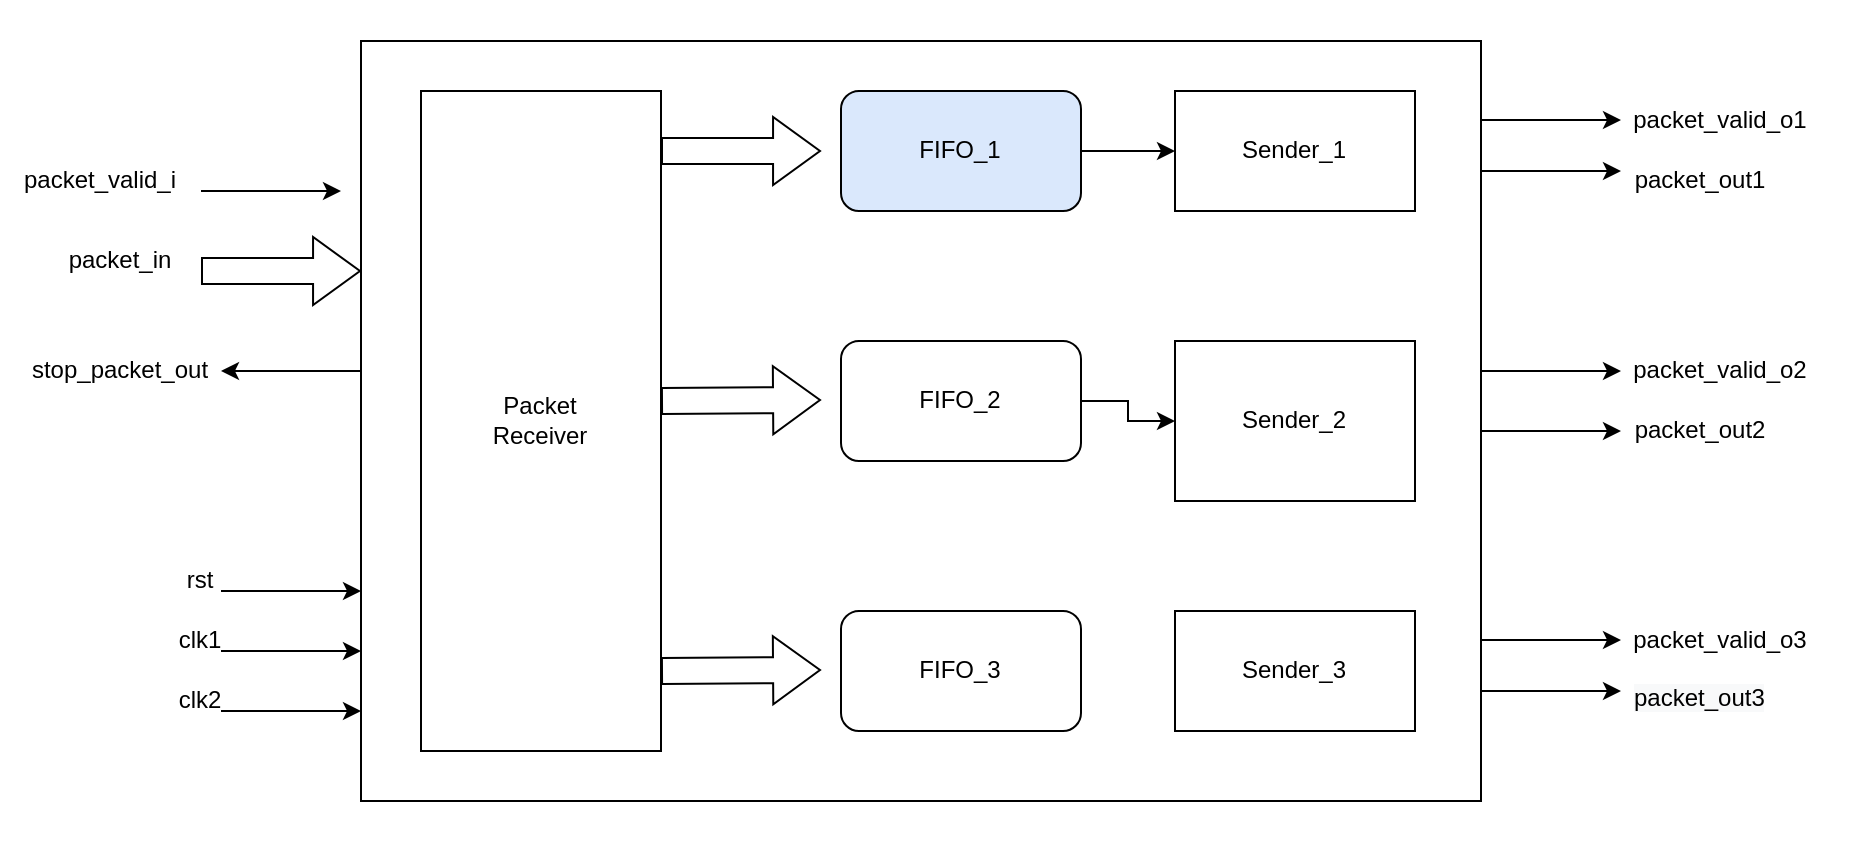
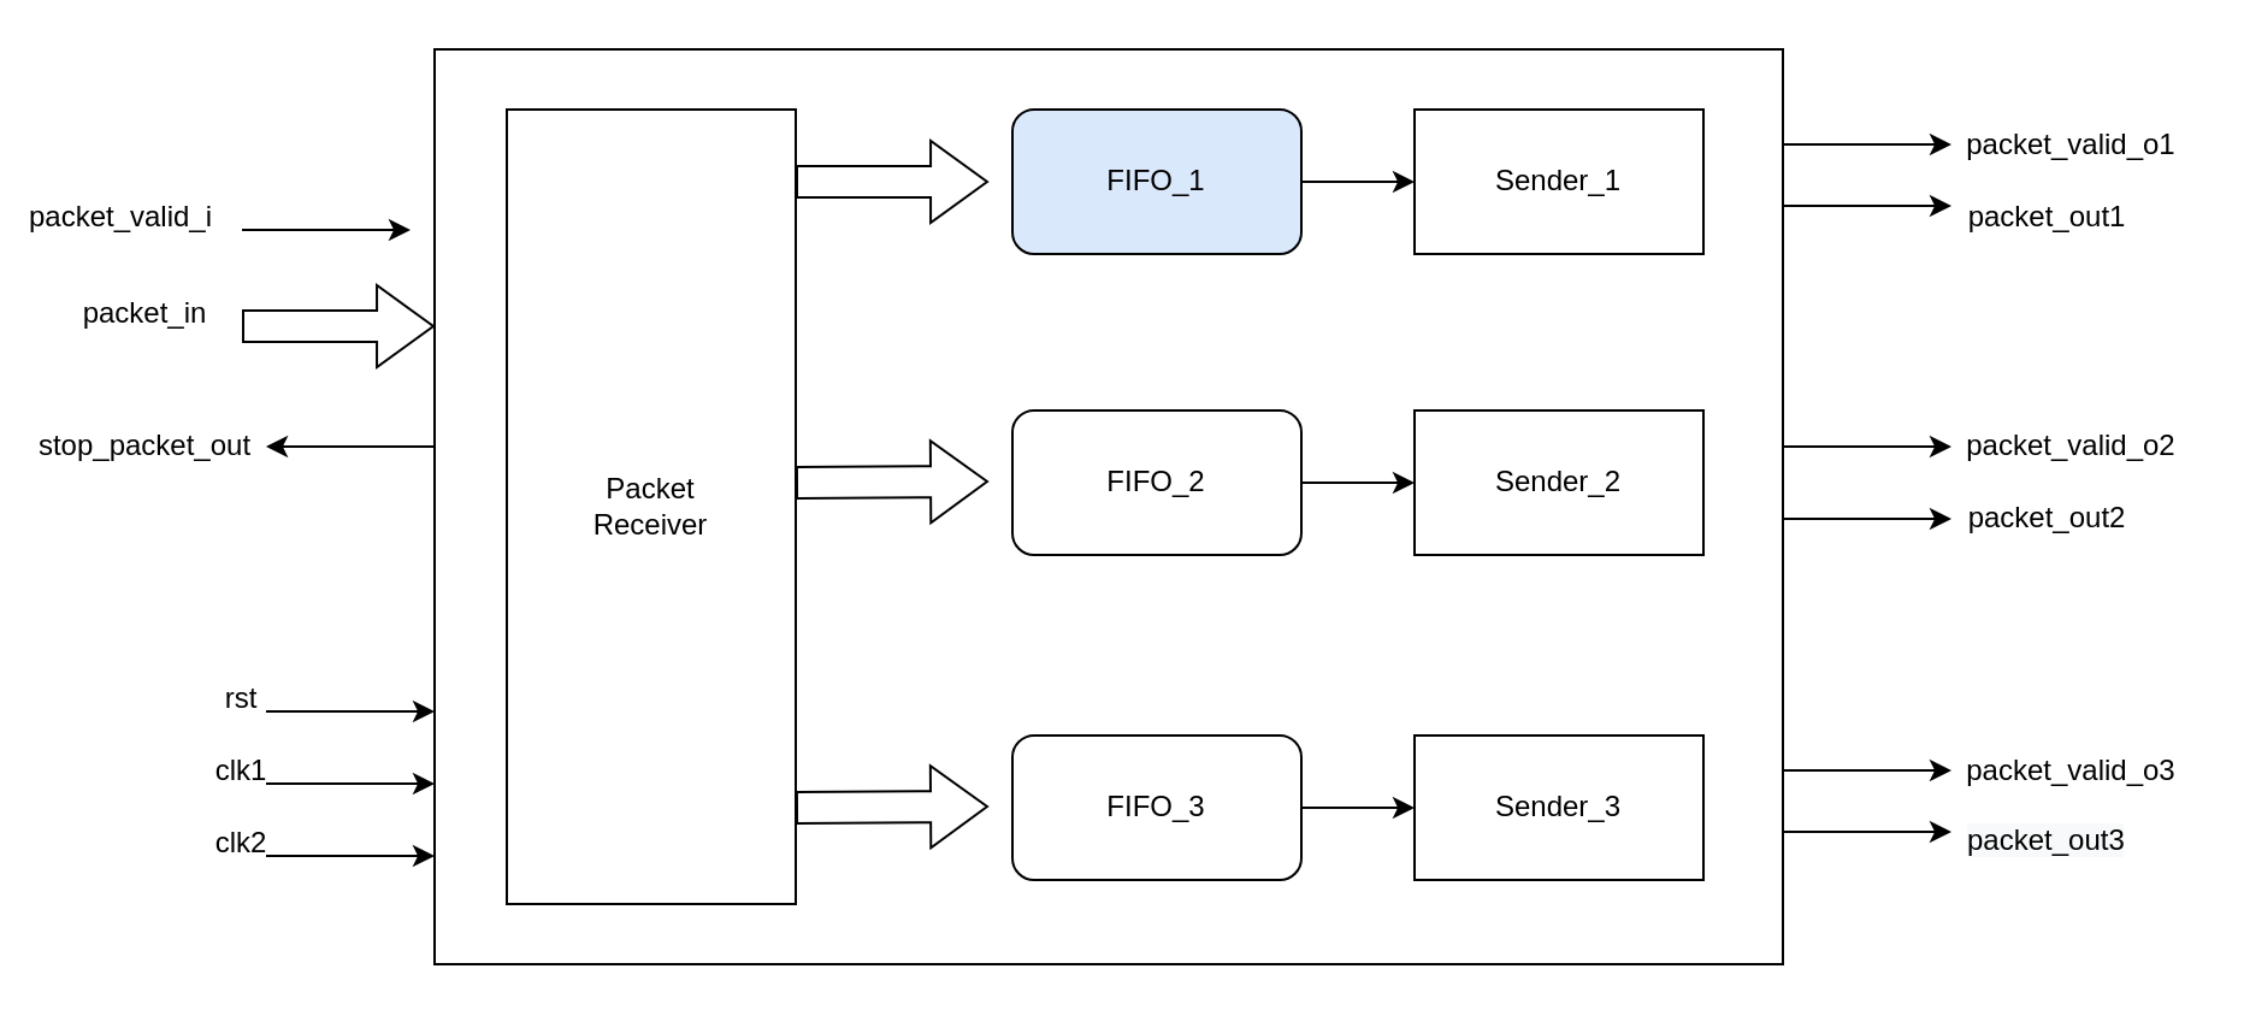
  <mxCell id="0" />
  <mxCell id="1" parent="0" />
  <mxCell id="2" value="" style="rounded=0;whiteSpace=wrap;html=1;" vertex="1" parent="1"><mxGeometry x="180" y="20" width="560" height="380" as="geometry" /></mxCell>
  <mxCell id="3" value="Packet&lt;br&gt;Receiver" style="rounded=0;whiteSpace=wrap;html=1;" parent="1" vertex="1"><mxGeometry x="210" y="45" width="120" height="330" as="geometry" /></mxCell>
  <mxCell id="4" style="edgeStyle=orthogonalEdgeStyle;rounded=0;orthogonalLoop=1;jettySize=auto;html=1;entryX=0;entryY=0.5;entryDx=0;entryDy=0;" parent="1" source="5" target="10" edge="1"><mxGeometry relative="1" as="geometry" /></mxCell>
  <mxCell id="5" value="FIFO_1" style="rounded=1;whiteSpace=wrap;html=1;fillColor=#dae8fc;" parent="1" vertex="1"><mxGeometry x="420" y="45" width="120" height="60" as="geometry" /></mxCell>
  <mxCell id="6" style="edgeStyle=orthogonalEdgeStyle;rounded=0;orthogonalLoop=1;jettySize=auto;html=1;entryX=0;entryY=0.5;entryDx=0;entryDy=0;" parent="1" source="7" target="11" edge="1"><mxGeometry relative="1" as="geometry" /></mxCell>
  <mxCell id="7" value="FIFO_2" style="rounded=1;whiteSpace=wrap;html=1;" parent="1" vertex="1"><mxGeometry x="420" y="170" width="120" height="60" as="geometry" /></mxCell>
+ <mxCell id="8" style="edgeStyle=orthogonalEdgeStyle;rounded=0;orthogonalLoop=1;jettySize=auto;html=1;entryX=0;entryY=0.5;entryDx=0;entryDy=0;" parent="1" source="9" target="12" edge="1"><mxGeometry relative="1" as="geometry"><mxPoint x="660" y="335" as="targetPoint" /></mxGeometry></mxCell>
  <mxCell id="9" value="FIFO_3" style="rounded=1;whiteSpace=wrap;html=1;" parent="1" vertex="1"><mxGeometry x="420" y="305" width="120" height="60" as="geometry" /></mxCell>
  <mxCell id="10" value="Sender_1" style="rounded=0;whiteSpace=wrap;html=1;" parent="1" vertex="1"><mxGeometry x="587" y="45" width="120" height="60" as="geometry" /></mxCell>
- <mxCell id="11" value="Sender_2" style="rounded=0;whiteSpace=wrap;html=1;" parent="1" vertex="1"><mxGeometry x="587" y="170" width="120" height="80" as="geometry" /></mxCell>
+ <mxCell id="11" value="Sender_2" style="rounded=0;whiteSpace=wrap;html=1;" parent="1" vertex="1"><mxGeometry x="587" y="170" width="120" height="60" as="geometry" /></mxCell>
  <mxCell id="12" value="Sender_3" style="rounded=0;whiteSpace=wrap;html=1;" parent="1" vertex="1"><mxGeometry x="587" y="305" width="120" height="60" as="geometry" /></mxCell>
  <mxCell id="13" value="" style="shape=flexArrow;endArrow=classic;html=1;rounded=0;width=13;endSize=7.49;" parent="1" edge="1"><mxGeometry width="50" height="50" relative="1" as="geometry"><mxPoint x="330" y="75" as="sourcePoint" /><mxPoint x="410" y="75" as="targetPoint" /><Array as="points" /></mxGeometry></mxCell>
  <mxCell id="14" value="" style="shape=flexArrow;endArrow=classic;html=1;rounded=0;width=13;endSize=7.49;" parent="1" edge="1"><mxGeometry width="50" height="50" relative="1" as="geometry"><mxPoint x="330" y="200" as="sourcePoint" /><mxPoint x="410" y="199.5" as="targetPoint" /><Array as="points"><mxPoint x="330" y="199.5" /></Array></mxGeometry></mxCell>
  <mxCell id="15" value="" style="shape=flexArrow;endArrow=classic;html=1;rounded=0;width=13;endSize=7.49;" parent="1" edge="1"><mxGeometry width="50" height="50" relative="1" as="geometry"><mxPoint x="330" y="335" as="sourcePoint" /><mxPoint x="410" y="334.5" as="targetPoint" /><Array as="points"><mxPoint x="330" y="334.5" /></Array></mxGeometry></mxCell>
  <mxCell id="16" value="" style="endArrow=classic;html=1;rounded=0;" parent="1" edge="1"><mxGeometry width="50" height="50" relative="1" as="geometry"><mxPoint x="100" y="95" as="sourcePoint" /><mxPoint x="170" y="95" as="targetPoint" /></mxGeometry></mxCell>
  <mxCell id="17" value="packet_valid_i" style="text;html=1;strokeColor=none;fillColor=none;align=center;verticalAlign=middle;whiteSpace=wrap;rounded=0;" parent="1" vertex="1"><mxGeometry x="20" y="75" width="60" height="30" as="geometry" /></mxCell>
  <mxCell id="18" value="" style="shape=flexArrow;endArrow=classic;html=1;rounded=0;width=13;endSize=7.49;" parent="1" edge="1"><mxGeometry width="50" height="50" relative="1" as="geometry"><mxPoint x="100" y="135" as="sourcePoint" /><mxPoint x="180" y="135" as="targetPoint" /><Array as="points" /></mxGeometry></mxCell>
  <mxCell id="19" value="packet_in" style="text;html=1;strokeColor=none;fillColor=none;align=center;verticalAlign=middle;whiteSpace=wrap;rounded=0;" parent="1" vertex="1"><mxGeometry x="30" y="115" width="60" height="30" as="geometry" /></mxCell>
  <mxCell id="20" value="" style="endArrow=classic;html=1;rounded=0;" parent="1" edge="1"><mxGeometry width="50" height="50" relative="1" as="geometry"><mxPoint x="180" y="185" as="sourcePoint" /><mxPoint x="110" y="185" as="targetPoint" /></mxGeometry></mxCell>
  <mxCell id="21" value="stop_packet_out" style="text;html=1;strokeColor=none;fillColor=none;align=center;verticalAlign=middle;whiteSpace=wrap;rounded=0;" parent="1" vertex="1"><mxGeometry x="30" y="170" width="60" height="30" as="geometry" /></mxCell>
  <mxCell id="22" value="" style="endArrow=classic;html=1;rounded=0;" parent="1" edge="1"><mxGeometry width="50" height="50" relative="1" as="geometry"><mxPoint x="110" y="295" as="sourcePoint" /><mxPoint x="180" y="295" as="targetPoint" /></mxGeometry></mxCell>
  <mxCell id="23" value="" style="endArrow=classic;html=1;rounded=0;" parent="1" edge="1"><mxGeometry width="50" height="50" relative="1" as="geometry"><mxPoint x="110" y="325" as="sourcePoint" /><mxPoint x="180" y="325" as="targetPoint" /></mxGeometry></mxCell>
  <mxCell id="24" value="" style="endArrow=classic;html=1;rounded=0;" parent="1" edge="1"><mxGeometry width="50" height="50" relative="1" as="geometry"><mxPoint x="110" y="355" as="sourcePoint" /><mxPoint x="180" y="355" as="targetPoint" /></mxGeometry></mxCell>
  <mxCell id="25" value="rst" style="text;html=1;strokeColor=none;fillColor=none;align=center;verticalAlign=middle;whiteSpace=wrap;rounded=0;" parent="1" vertex="1"><mxGeometry x="70" y="275" width="60" height="30" as="geometry" /></mxCell>
  <mxCell id="26" value="clk1" style="text;html=1;strokeColor=none;fillColor=none;align=center;verticalAlign=middle;whiteSpace=wrap;rounded=0;" parent="1" vertex="1"><mxGeometry x="70" y="305" width="60" height="30" as="geometry" /></mxCell>
  <mxCell id="27" value="clk2" style="text;html=1;strokeColor=none;fillColor=none;align=center;verticalAlign=middle;whiteSpace=wrap;rounded=0;" parent="1" vertex="1"><mxGeometry x="70" y="335" width="60" height="30" as="geometry" /></mxCell>
  <mxCell id="28" value="" style="endArrow=classic;html=1;rounded=0;" parent="1" edge="1"><mxGeometry width="50" height="50" relative="1" as="geometry"><mxPoint x="740" y="59.5" as="sourcePoint" /><mxPoint x="810" y="59.5" as="targetPoint" /></mxGeometry></mxCell>
  <mxCell id="29" value="" style="endArrow=classic;html=1;rounded=0;" parent="1" edge="1"><mxGeometry width="50" height="50" relative="1" as="geometry"><mxPoint x="740" y="85" as="sourcePoint" /><mxPoint x="810" y="85" as="targetPoint" /></mxGeometry></mxCell>
  <mxCell id="30" value="packet_valid_o1" style="text;html=1;strokeColor=none;fillColor=none;align=center;verticalAlign=middle;whiteSpace=wrap;rounded=0;" parent="1" vertex="1"><mxGeometry x="810" y="45" width="100" height="30" as="geometry" /></mxCell>
  <mxCell id="31" value="packet_out1" style="text;html=1;strokeColor=none;fillColor=none;align=center;verticalAlign=middle;whiteSpace=wrap;rounded=0;" parent="1" vertex="1"><mxGeometry x="820" y="75" width="60" height="30" as="geometry" /></mxCell>
  <mxCell id="32" value="" style="endArrow=classic;html=1;rounded=0;" parent="1" edge="1"><mxGeometry width="50" height="50" relative="1" as="geometry"><mxPoint x="740" y="185" as="sourcePoint" /><mxPoint x="810" y="185" as="targetPoint" /><Array as="points"><mxPoint x="780" y="185" /></Array></mxGeometry></mxCell>
  <mxCell id="33" value="" style="endArrow=classic;html=1;rounded=0;" parent="1" edge="1"><mxGeometry width="50" height="50" relative="1" as="geometry"><mxPoint x="740" y="215" as="sourcePoint" /><mxPoint x="810" y="215" as="targetPoint" /><Array as="points"><mxPoint x="780" y="215" /></Array></mxGeometry></mxCell>
  <mxCell id="34" value="" style="endArrow=classic;html=1;rounded=0;" parent="1" edge="1"><mxGeometry width="50" height="50" relative="1" as="geometry"><mxPoint x="740" y="319.5" as="sourcePoint" /><mxPoint x="810" y="319.5" as="targetPoint" /><Array as="points"><mxPoint x="780" y="319.5" /></Array></mxGeometry></mxCell>
  <mxCell id="35" value="" style="endArrow=classic;html=1;rounded=0;" parent="1" edge="1"><mxGeometry width="50" height="50" relative="1" as="geometry"><mxPoint x="740" y="345" as="sourcePoint" /><mxPoint x="810" y="345" as="targetPoint" /><Array as="points"><mxPoint x="780" y="345" /></Array></mxGeometry></mxCell>
  <mxCell id="36" value="packet_valid_o2" style="text;html=1;strokeColor=none;fillColor=none;align=center;verticalAlign=middle;whiteSpace=wrap;rounded=0;" parent="1" vertex="1"><mxGeometry x="810" y="170" width="100" height="30" as="geometry" /></mxCell>
  <mxCell id="37" value="packet_out2" style="text;html=1;strokeColor=none;fillColor=none;align=center;verticalAlign=middle;whiteSpace=wrap;rounded=0;" parent="1" vertex="1"><mxGeometry x="820" y="200" width="60" height="30" as="geometry" /></mxCell>
  <mxCell id="38" value="packet_valid_o3" style="text;html=1;strokeColor=none;fillColor=none;align=center;verticalAlign=middle;whiteSpace=wrap;rounded=0;" parent="1" vertex="1"><mxGeometry x="810" y="305" width="100" height="30" as="geometry" /></mxCell>
  <mxCell id="39" value="&lt;span style=&quot;color: rgb(0 , 0 , 0) ; font-family: &amp;#34;helvetica&amp;#34; ; font-size: 12px ; font-style: normal ; font-weight: 400 ; letter-spacing: normal ; text-align: center ; text-indent: 0px ; text-transform: none ; word-spacing: 0px ; background-color: rgb(248 , 249 , 250) ; text-decoration: none ; display: inline ; float: none&quot;&gt;packet_out3&lt;/span&gt;" style="text;whiteSpace=wrap;html=1;" parent="1" vertex="1"><mxGeometry x="815" y="335" width="90" height="30" as="geometry" /></mxCell>
